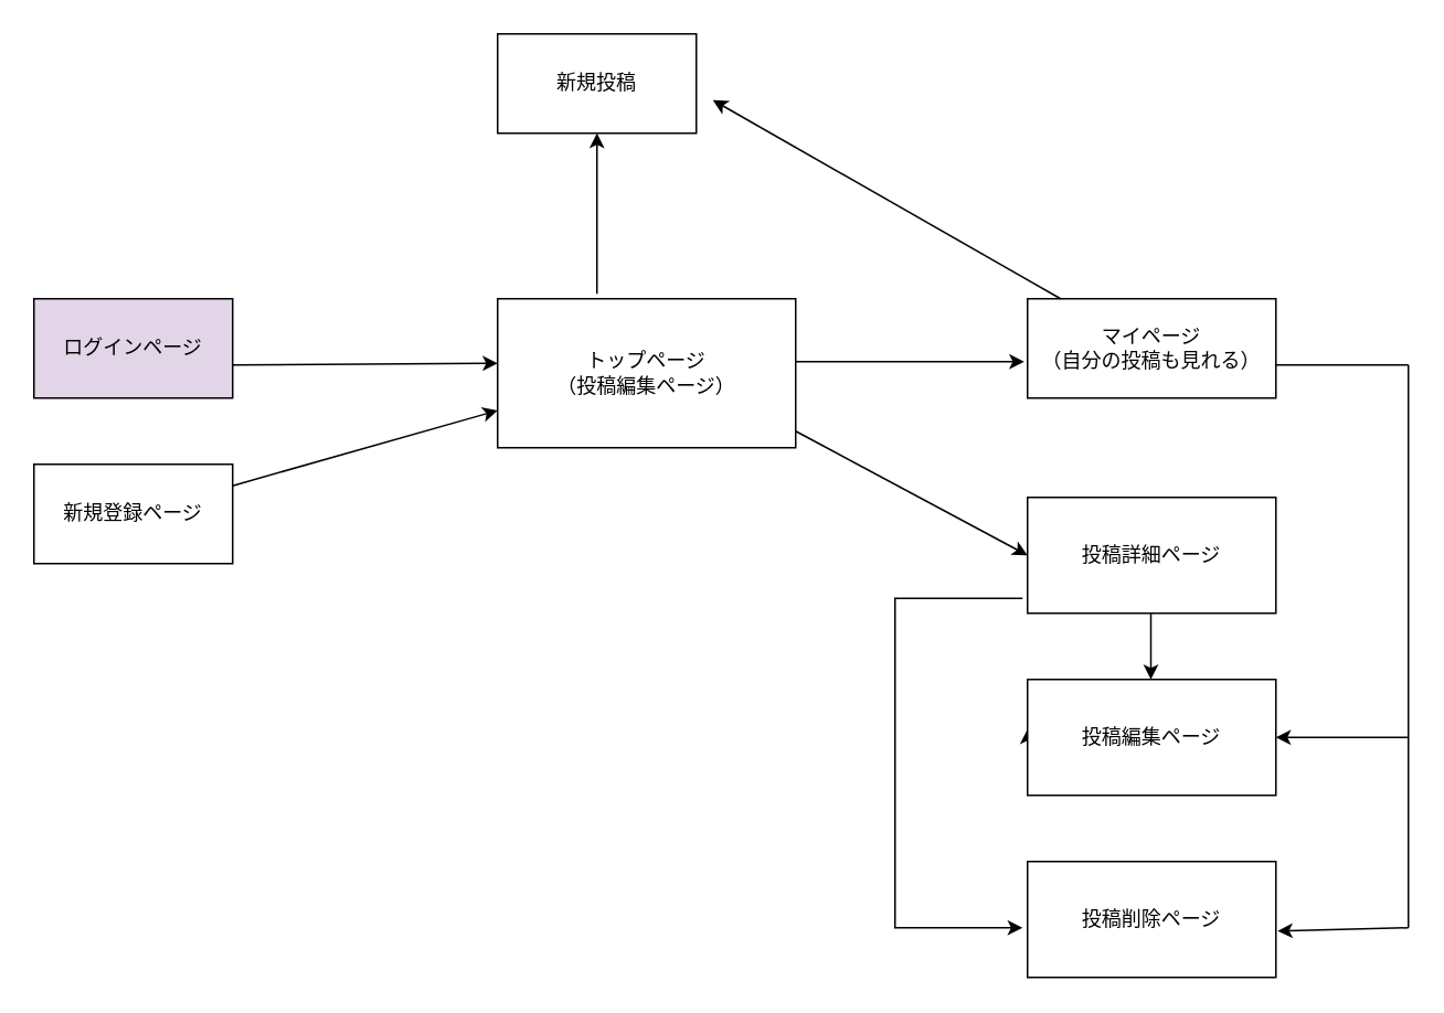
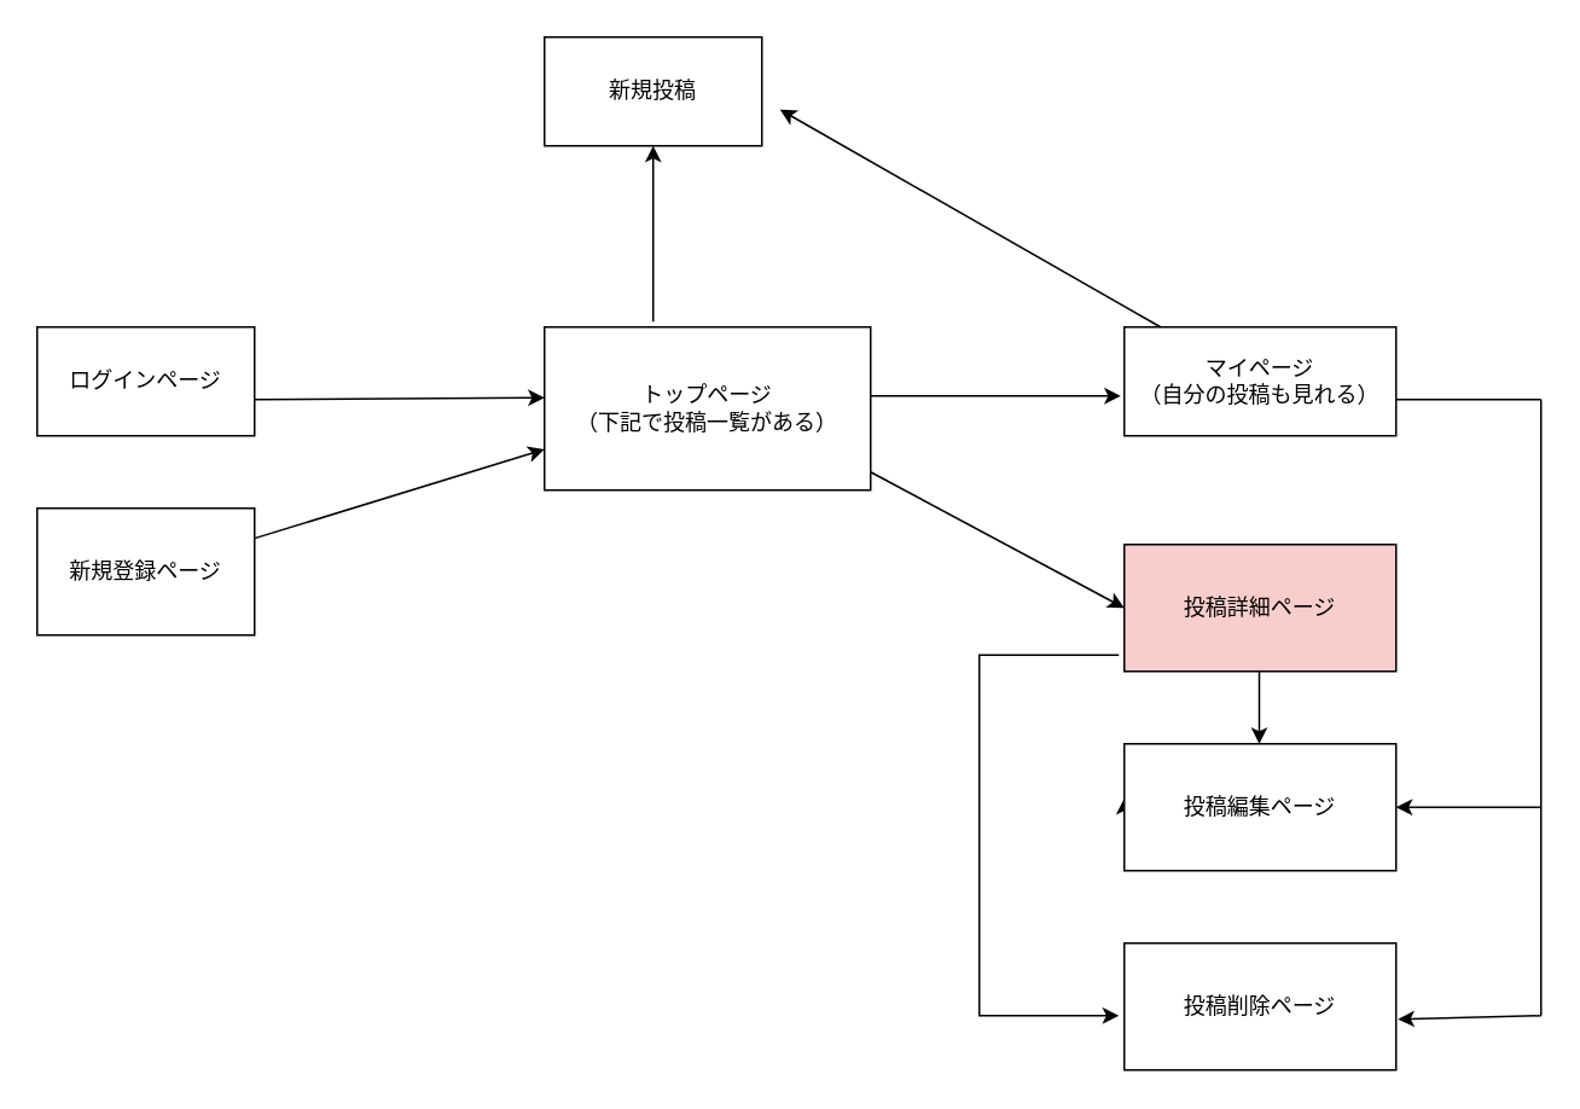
  <mxCell id="0" />
  <mxCell id="1" parent="0" />
- <mxCell id="2" value="トップページ&lt;br&gt;（投稿編集ページ）" style="rounded=0;whiteSpace=wrap;html=1;" vertex="1" parent="1"><mxGeometry x="300" y="180" width="180" height="90" as="geometry" /></mxCell>
- <mxCell id="3" value="ログインページ" style="rounded=0;whiteSpace=wrap;html=1;fillColor=#e1d5e7;" vertex="1" parent="1"><mxGeometry x="20" y="180" width="120" height="60" as="geometry" /></mxCell>
- <mxCell id="4" value="新規登録ページ" style="rounded=0;whiteSpace=wrap;html=1;" vertex="1" parent="1"><mxGeometry x="20" y="280" width="120" height="60" as="geometry" /></mxCell>
+ <mxCell id="2" value="トップページ&lt;br&gt;（下記で投稿一覧がある）" style="rounded=0;whiteSpace=wrap;html=1;" vertex="1" parent="1"><mxGeometry x="300" y="180" width="180" height="90" as="geometry" /></mxCell>
+ <mxCell id="3" value="ログインページ" style="rounded=0;whiteSpace=wrap;html=1;" vertex="1" parent="1"><mxGeometry x="20" y="180" width="120" height="60" as="geometry" /></mxCell>
+ <mxCell id="4" value="新規登録ページ" style="rounded=0;whiteSpace=wrap;html=1;" vertex="1" parent="1"><mxGeometry x="20" y="280" width="120" height="70" as="geometry" /></mxCell>
  <mxCell id="5" value="新規投稿" style="rounded=0;whiteSpace=wrap;html=1;" vertex="1" parent="1"><mxGeometry x="300" y="20" width="120" height="60" as="geometry" /></mxCell>
  <mxCell id="6" value="マイページ&lt;br&gt;（自分の投稿も見れる）" style="rounded=0;whiteSpace=wrap;html=1;" vertex="1" parent="1"><mxGeometry x="620" y="180" width="150" height="60" as="geometry" /></mxCell>
- <mxCell id="7" value="投稿詳細ページ" style="rounded=0;whiteSpace=wrap;html=1;" vertex="1" parent="1"><mxGeometry x="620" y="300" width="150" height="70" as="geometry" /></mxCell>
+ <mxCell id="7" value="投稿詳細ページ" style="rounded=0;whiteSpace=wrap;html=1;fillColor=#f8cecc;" vertex="1" parent="1"><mxGeometry x="620" y="300" width="150" height="70" as="geometry" /></mxCell>
  <mxCell id="8" style="edgeStyle=orthogonalEdgeStyle;rounded=0;orthogonalLoop=1;jettySize=auto;html=1;exitX=-0.02;exitY=0.871;exitDx=0;exitDy=0;exitPerimeter=0;" edge="1" parent="1" source="7"><mxGeometry relative="1" as="geometry"><mxPoint x="617" y="560" as="targetPoint" /><Array as="points"><mxPoint x="540" y="361" /><mxPoint x="540" y="560" /></Array></mxGeometry></mxCell>
  <mxCell id="9" value="投稿削除ページ" style="rounded=0;whiteSpace=wrap;html=1;" vertex="1" parent="1"><mxGeometry x="620" y="520" width="150" height="70" as="geometry" /></mxCell>
  <mxCell id="10" style="edgeStyle=orthogonalEdgeStyle;rounded=0;orthogonalLoop=1;jettySize=auto;html=1;exitX=0;exitY=0.5;exitDx=0;exitDy=0;" edge="1" parent="1" source="11"><mxGeometry relative="1" as="geometry"><mxPoint x="620" y="440" as="targetPoint" /></mxGeometry></mxCell>
  <mxCell id="11" value="投稿編集ページ" style="rounded=0;whiteSpace=wrap;html=1;" vertex="1" parent="1"><mxGeometry x="620" y="410" width="150" height="70" as="geometry" /></mxCell>
  <mxCell id="12" value="" style="endArrow=classic;html=1;entryX=0.5;entryY=1;entryDx=0;entryDy=0;" edge="1" parent="1" target="5"><mxGeometry width="50" height="50" relative="1" as="geometry"><mxPoint x="360" y="177" as="sourcePoint" /><mxPoint x="363.96" y="86" as="targetPoint" /><Array as="points"><mxPoint x="360" y="140" /></Array></mxGeometry></mxCell>
  <mxCell id="13" value="" style="endArrow=classic;html=1;entryX=0;entryY=0.433;entryDx=0;entryDy=0;entryPerimeter=0;" edge="1" parent="1" target="2"><mxGeometry width="50" height="50" relative="1" as="geometry"><mxPoint x="140" y="220" as="sourcePoint" /><mxPoint x="190" y="170" as="targetPoint" /></mxGeometry></mxCell>
  <mxCell id="14" value="" style="endArrow=classic;html=1;entryX=0;entryY=0.75;entryDx=0;entryDy=0;" edge="1" parent="1" source="4" target="2"><mxGeometry width="50" height="50" relative="1" as="geometry"><mxPoint x="140" y="360" as="sourcePoint" /><mxPoint x="210.711" y="310" as="targetPoint" /></mxGeometry></mxCell>
  <mxCell id="15" value="" style="endArrow=classic;html=1;" edge="1" parent="1"><mxGeometry width="50" height="50" relative="1" as="geometry"><mxPoint x="640" y="180" as="sourcePoint" /><mxPoint x="430" y="60" as="targetPoint" /></mxGeometry></mxCell>
  <mxCell id="16" value="" style="endArrow=none;html=1;" edge="1" parent="1"><mxGeometry width="50" height="50" relative="1" as="geometry"><mxPoint x="770" y="220" as="sourcePoint" /><mxPoint x="850" y="220" as="targetPoint" /></mxGeometry></mxCell>
  <mxCell id="17" value="" style="endArrow=none;html=1;" edge="1" parent="1"><mxGeometry width="50" height="50" relative="1" as="geometry"><mxPoint x="850" y="220" as="sourcePoint" /><mxPoint x="850" y="560" as="targetPoint" /></mxGeometry></mxCell>
  <mxCell id="18" value="" style="endArrow=classic;html=1;entryX=1.007;entryY=0.6;entryDx=0;entryDy=0;entryPerimeter=0;" edge="1" parent="1" target="9"><mxGeometry width="50" height="50" relative="1" as="geometry"><mxPoint x="850" y="560" as="sourcePoint" /><mxPoint x="900" y="550" as="targetPoint" /></mxGeometry></mxCell>
  <mxCell id="19" value="" style="endArrow=classic;html=1;entryX=1;entryY=0.5;entryDx=0;entryDy=0;" edge="1" parent="1" target="11"><mxGeometry width="50" height="50" relative="1" as="geometry"><mxPoint x="850" y="445" as="sourcePoint" /><mxPoint x="900" y="395" as="targetPoint" /></mxGeometry></mxCell>
  <mxCell id="20" value="" style="endArrow=classic;html=1;" edge="1" parent="1"><mxGeometry width="50" height="50" relative="1" as="geometry"><mxPoint x="480" y="218" as="sourcePoint" /><mxPoint x="618" y="218" as="targetPoint" /><Array as="points" /></mxGeometry></mxCell>
  <mxCell id="21" value="" style="endArrow=classic;html=1;entryX=0;entryY=0.5;entryDx=0;entryDy=0;" edge="1" parent="1" target="7"><mxGeometry width="50" height="50" relative="1" as="geometry"><mxPoint x="480" y="260" as="sourcePoint" /><mxPoint x="530" y="210" as="targetPoint" /></mxGeometry></mxCell>
  <mxCell id="22" value="" style="endArrow=classic;html=1;entryX=0.5;entryY=0;entryDx=0;entryDy=0;exitX=0.5;exitY=1;exitDx=0;exitDy=0;" edge="1" parent="1"><mxGeometry width="50" height="50" relative="1" as="geometry"><mxPoint x="694.5" y="370" as="sourcePoint" /><mxPoint x="694.5" y="410" as="targetPoint" /><Array as="points"><mxPoint x="694.5" y="390" /></Array></mxGeometry></mxCell>
